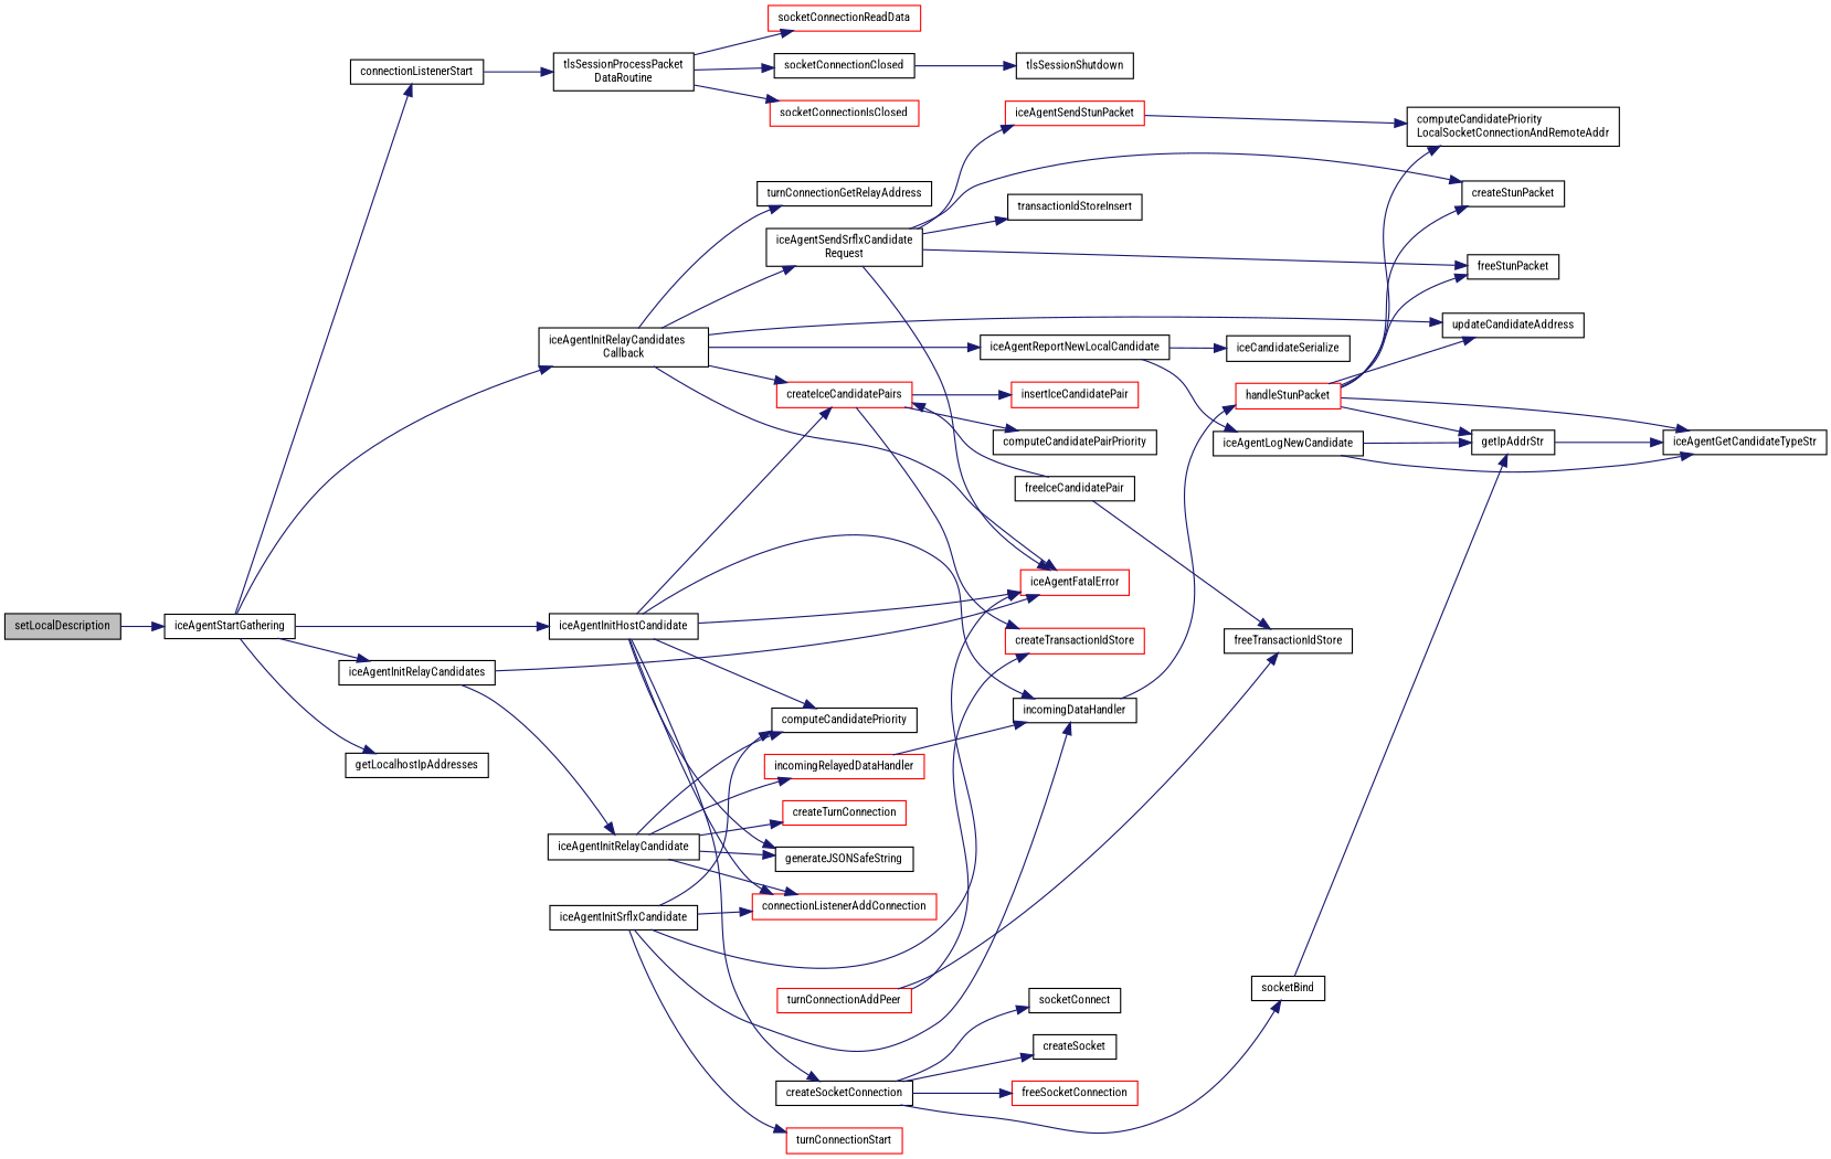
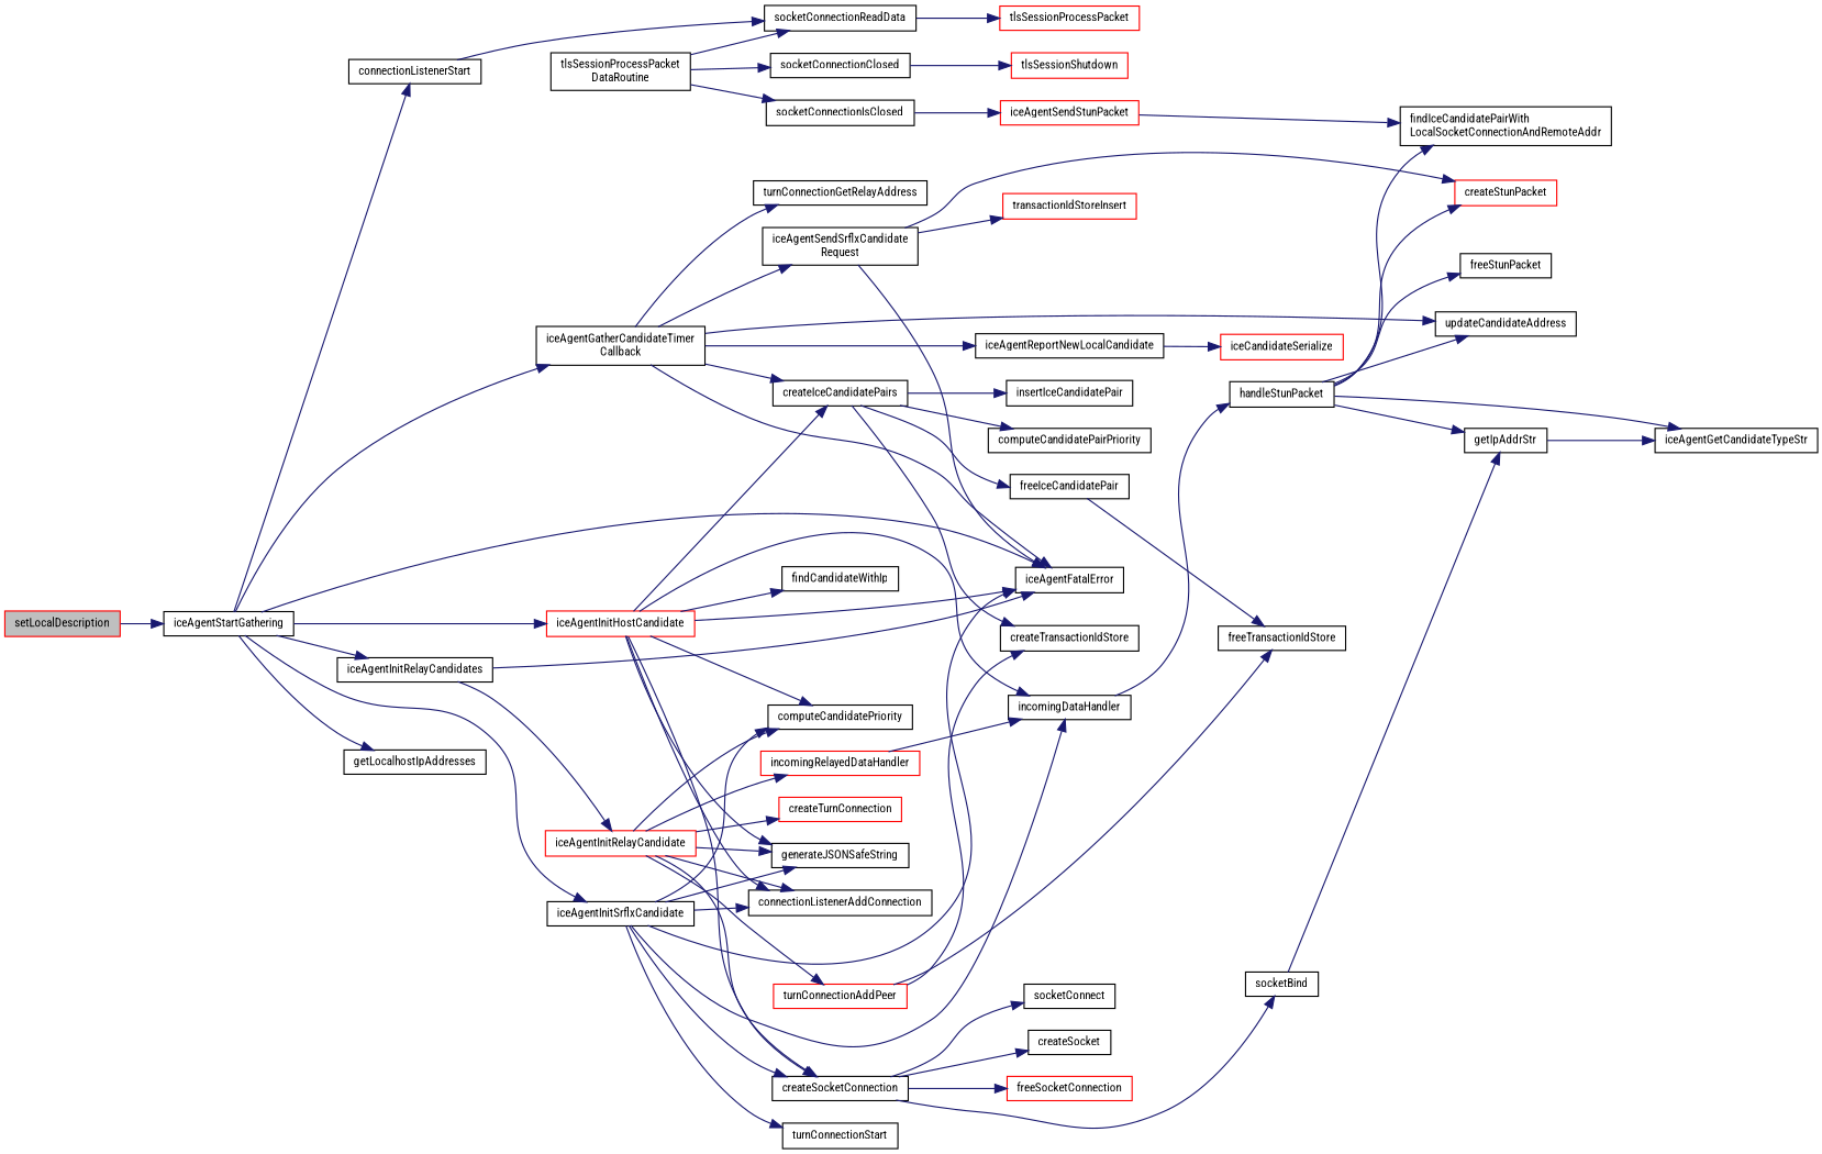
  digraph {
    fontname="Roboto Condensed"
    rankdir=LR
    node [color=black fillcolor=white fontname="Roboto Condensed" fontsize=10 shape=record style=filled]
    edge [color=midnightblue fontname="Roboto Condensed" fontsize=10 labelfontname=Helvetica labelfontsize=10 style=solid]
-   n1 [fillcolor=grey75 fontcolor=black height=0.2 label=setLocalDescription width=0.4]
+   n1 [color=red fillcolor=grey75 fontcolor=black height=0.2 label=setLocalDescription width=0.4]
    n2 [height=0.2 label=iceAgentStartGathering width=0.4]
    n3 [height=0.2 label=connectionListenerStart width=0.4]
    n4 [height=0.2 label=getLocalhostIpAddresses width=0.4]
-   n5 [color=red height=0.2 label=iceAgentFatalError width=0.4]
-   n6 [height=0.2 label="iceAgentInitRelayCandidates\lCallback" width=0.4]
-   n7 [height=0.2 label=iceAgentInitHostCandidate width=0.4]
+   n5 [height=0.2 label=iceAgentFatalError width=0.4]
+   n6 [height=0.2 label="iceAgentGatherCandidateTimer\lCallback" width=0.4]
+   n7 [color=red height=0.2 label=iceAgentInitHostCandidate width=0.4]
    n8 [height=0.2 label=iceAgentInitRelayCandidates width=0.4]
    n9 [height=0.2 label=iceAgentInitSrflxCandidate width=0.4]
    n10 [height=0.2 label="tlsSessionProcessPacket\lDataRoutine" width=0.4]
-   n11 [color=red height=0.2 label=createIceCandidatePairs width=0.4]
+   n11 [height=0.2 label=createIceCandidatePairs width=0.4]
    n12 [height=0.2 label=iceAgentReportNewLocalCandidate width=0.4]
    n13 [height=0.2 label="iceAgentSendSrflxCandidate\lRequest" width=0.4]
    n14 [height=0.2 label=turnConnectionGetRelayAddress width=0.4]
    n15 [height=0.2 label=updateCandidateAddress width=0.4]
    n16 [height=0.2 label=computeCandidatePriority width=0.4]
-   n17 [color=red height=0.2 label=connectionListenerAddConnection width=0.4]
+   n17 [height=0.2 label=connectionListenerAddConnection width=0.4]
    n18 [height=0.2 label=createSocketConnection width=0.4]
+   n19 [height=0.2 label=findCandidateWithIp width=0.4]
    n20 [height=0.2 label=generateJSONSafeString width=0.4]
    n21 [height=0.2 label=incomingDataHandler width=0.4]
-   n22 [height=0.2 label=iceAgentInitRelayCandidate width=0.4]
-   n23 [color=red height=0.2 label=turnConnectionStart width=0.4]
+   n22 [color=red height=0.2 label=iceAgentInitRelayCandidate width=0.4]
+   n23 [height=0.2 label=turnConnectionStart width=0.4]
    n24 [height=0.2 label=socketConnectionClosed width=0.4]
-   n25 [color=red height=0.2 label=socketConnectionIsClosed width=0.4]
-   n26 [color=red height=0.2 label=socketConnectionReadData width=0.4]
-   n27 [height=0.2 label=tlsSessionShutdown width=0.4]
+   n25 [height=0.2 label=socketConnectionIsClosed width=0.4]
+   n26 [height=0.2 label=socketConnectionReadData width=0.4]
+   n27 [color=red height=0.2 label=tlsSessionShutdown width=0.4]
+   n28 [color=red height=0.2 label=tlsSessionProcessPacket width=0.4]
    n29 [height=0.2 label=computeCandidatePairPriority width=0.4]
-   n30 [color=red height=0.2 label=createTransactionIdStore width=0.4]
+   n30 [height=0.2 label=createTransactionIdStore width=0.4]
    n31 [height=0.2 label=freeIceCandidatePair width=0.4]
-   n32 [color=red height=0.2 label=insertIceCandidatePair width=0.4]
-   n33 [height=0.2 label=iceAgentLogNewCandidate width=0.4]
-   n34 [height=0.2 label=iceCandidateSerialize width=0.4]
-   n35 [height=0.2 label=createStunPacket width=0.4]
+   n32 [height=0.2 label=insertIceCandidatePair width=0.4]
+   n34 [color=red height=0.2 label=iceCandidateSerialize width=0.4]
+   n35 [color=red height=0.2 label=createStunPacket width=0.4]
    n36 [height=0.2 label=freeStunPacket width=0.4]
    n37 [color=red height=0.2 label=iceAgentSendStunPacket width=0.4]
-   n38 [height=0.2 label=transactionIdStoreInsert width=0.4]
+   n38 [color=red height=0.2 label=transactionIdStoreInsert width=0.4]
    n39 [height=0.2 label=freeTransactionIdStore width=0.4]
    n40 [height=0.2 label=getIpAddrStr width=0.4]
    n41 [height=0.2 label=iceAgentGetCandidateTypeStr width=0.4]
-   n42 [height=0.2 label="computeCandidatePriority\lLocalSocketConnectionAndRemoteAddr" width=0.4]
+   n42 [height=0.2 label="findIceCandidatePairWith\lLocalSocketConnectionAndRemoteAddr" width=0.4]
    n43 [height=0.2 label=createSocket width=0.4]
    n44 [color=red height=0.2 label=freeSocketConnection width=0.4]
    n45 [height=0.2 label=socketBind width=0.4]
    n46 [height=0.2 label=socketConnect width=0.4]
-   n47 [color=red height=0.2 label=handleStunPacket width=0.4]
+   n47 [height=0.2 label=handleStunPacket width=0.4]
    n48 [color=red height=0.2 label=createTurnConnection width=0.4]
    n49 [color=red height=0.2 label=incomingRelayedDataHandler width=0.4]
    n50 [color=red height=0.2 label=turnConnectionAddPeer width=0.4]
    n1 -> n2
    n2 -> n3
    n2 -> n4
+   n2 -> n5
    n2 -> n6
    n2 -> n7
    n2 -> n8
-   n3 -> n10
+   n2 -> n9
+   n3 -> n26
    n6 -> n5
    n6 -> n11
    n6 -> n12
    n6 -> n13
    n6 -> n14
    n6 -> n15
    n7 -> n5
    n7 -> n11
    n7 -> n16
    n7 -> n17
    n7 -> n18
+   n7 -> n19
    n7 -> n20
    n7 -> n21
    n8 -> n5
    n8 -> n22
    n9 -> n5
    n9 -> n16
    n9 -> n17
+   n9 -> n18
+   n9 -> n20
    n9 -> n21
    n9 -> n23
    n10 -> n24
    n10 -> n25
    n10 -> n26
    n11 -> n29
    n11 -> n30
-   n31 -> n11
+   n11 -> n31
    n11 -> n32
-   n12 -> n33
    n12 -> n34
    n13 -> n5
    n13 -> n35
-   n13 -> n36
-   n13 -> n37
+   n25 -> n37
    n13 -> n38
    n18 -> n43
    n18 -> n44
    n18 -> n45
    n18 -> n46
    n21 -> n47
    n22 -> n16
    n22 -> n17
+   n22 -> n18
    n22 -> n20
    n22 -> n48
    n22 -> n49
+   n22 -> n50
    n24 -> n27
+   n26 -> n28
    n31 -> n39
-   n33 -> n40
-   n33 -> n41
    n37 -> n42
    n40 -> n41
    n45 -> n40
    n47 -> n15
    n47 -> n35
    n47 -> n36
    n47 -> n40
    n47 -> n41
    n47 -> n42
    n49 -> n21
    n50 -> n30
    n50 -> n39
  }
